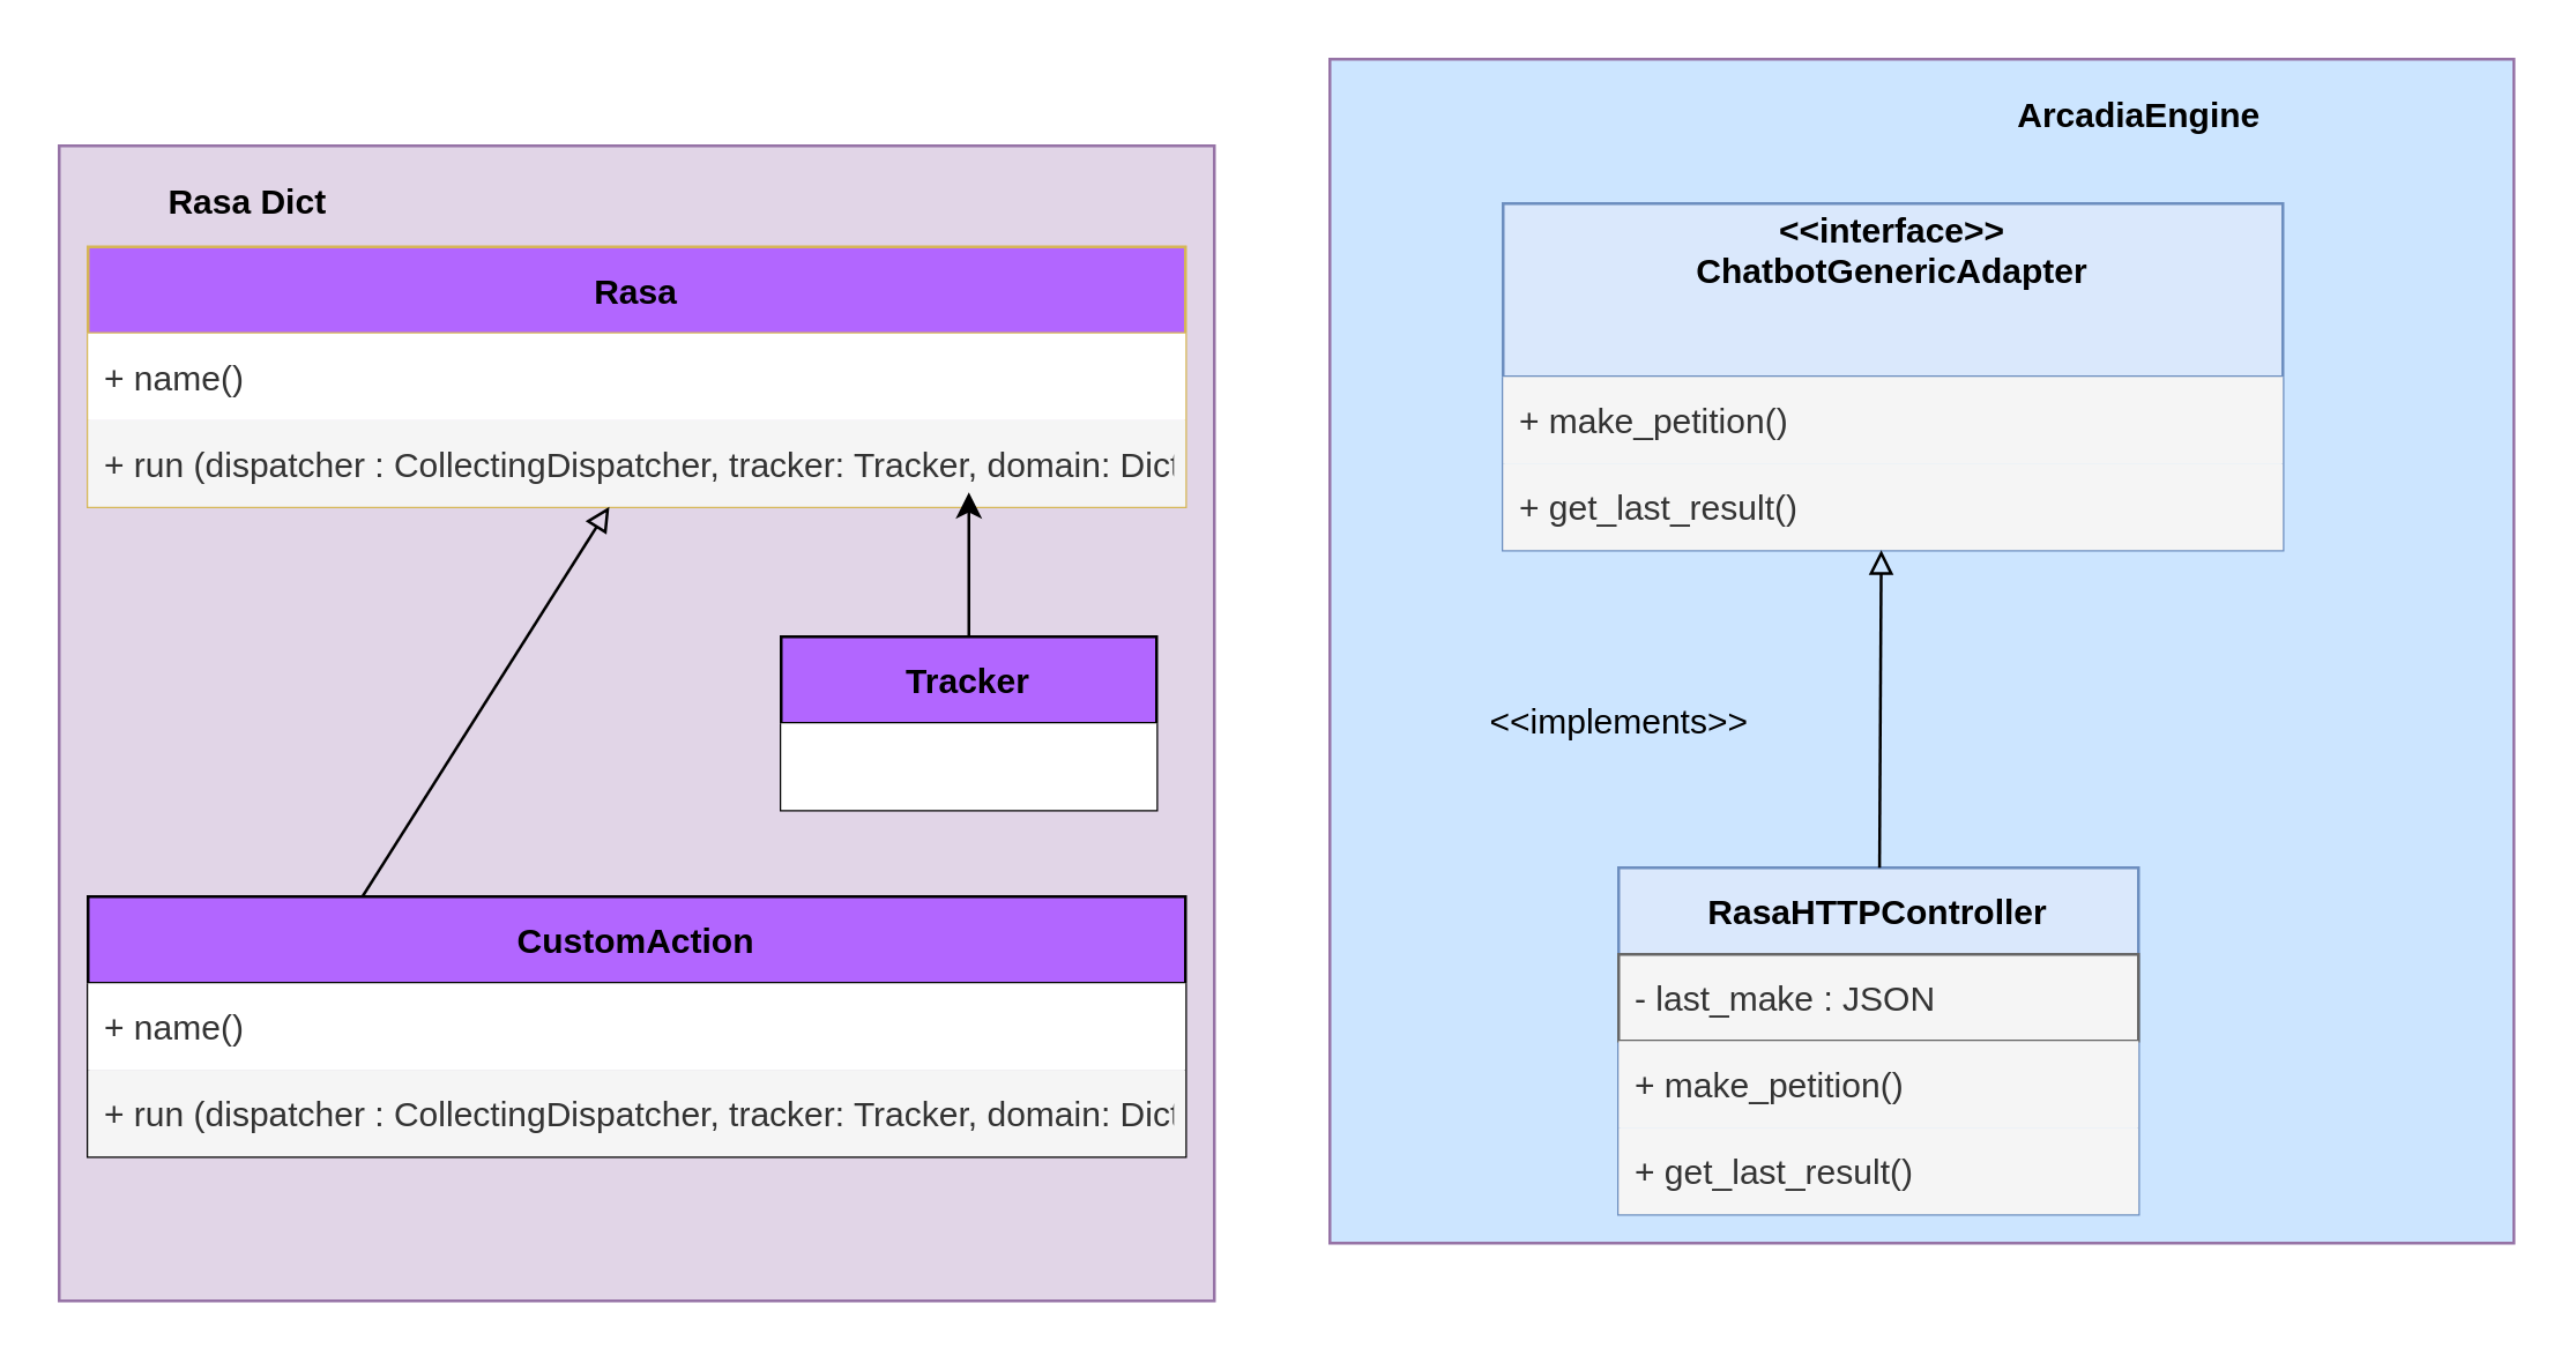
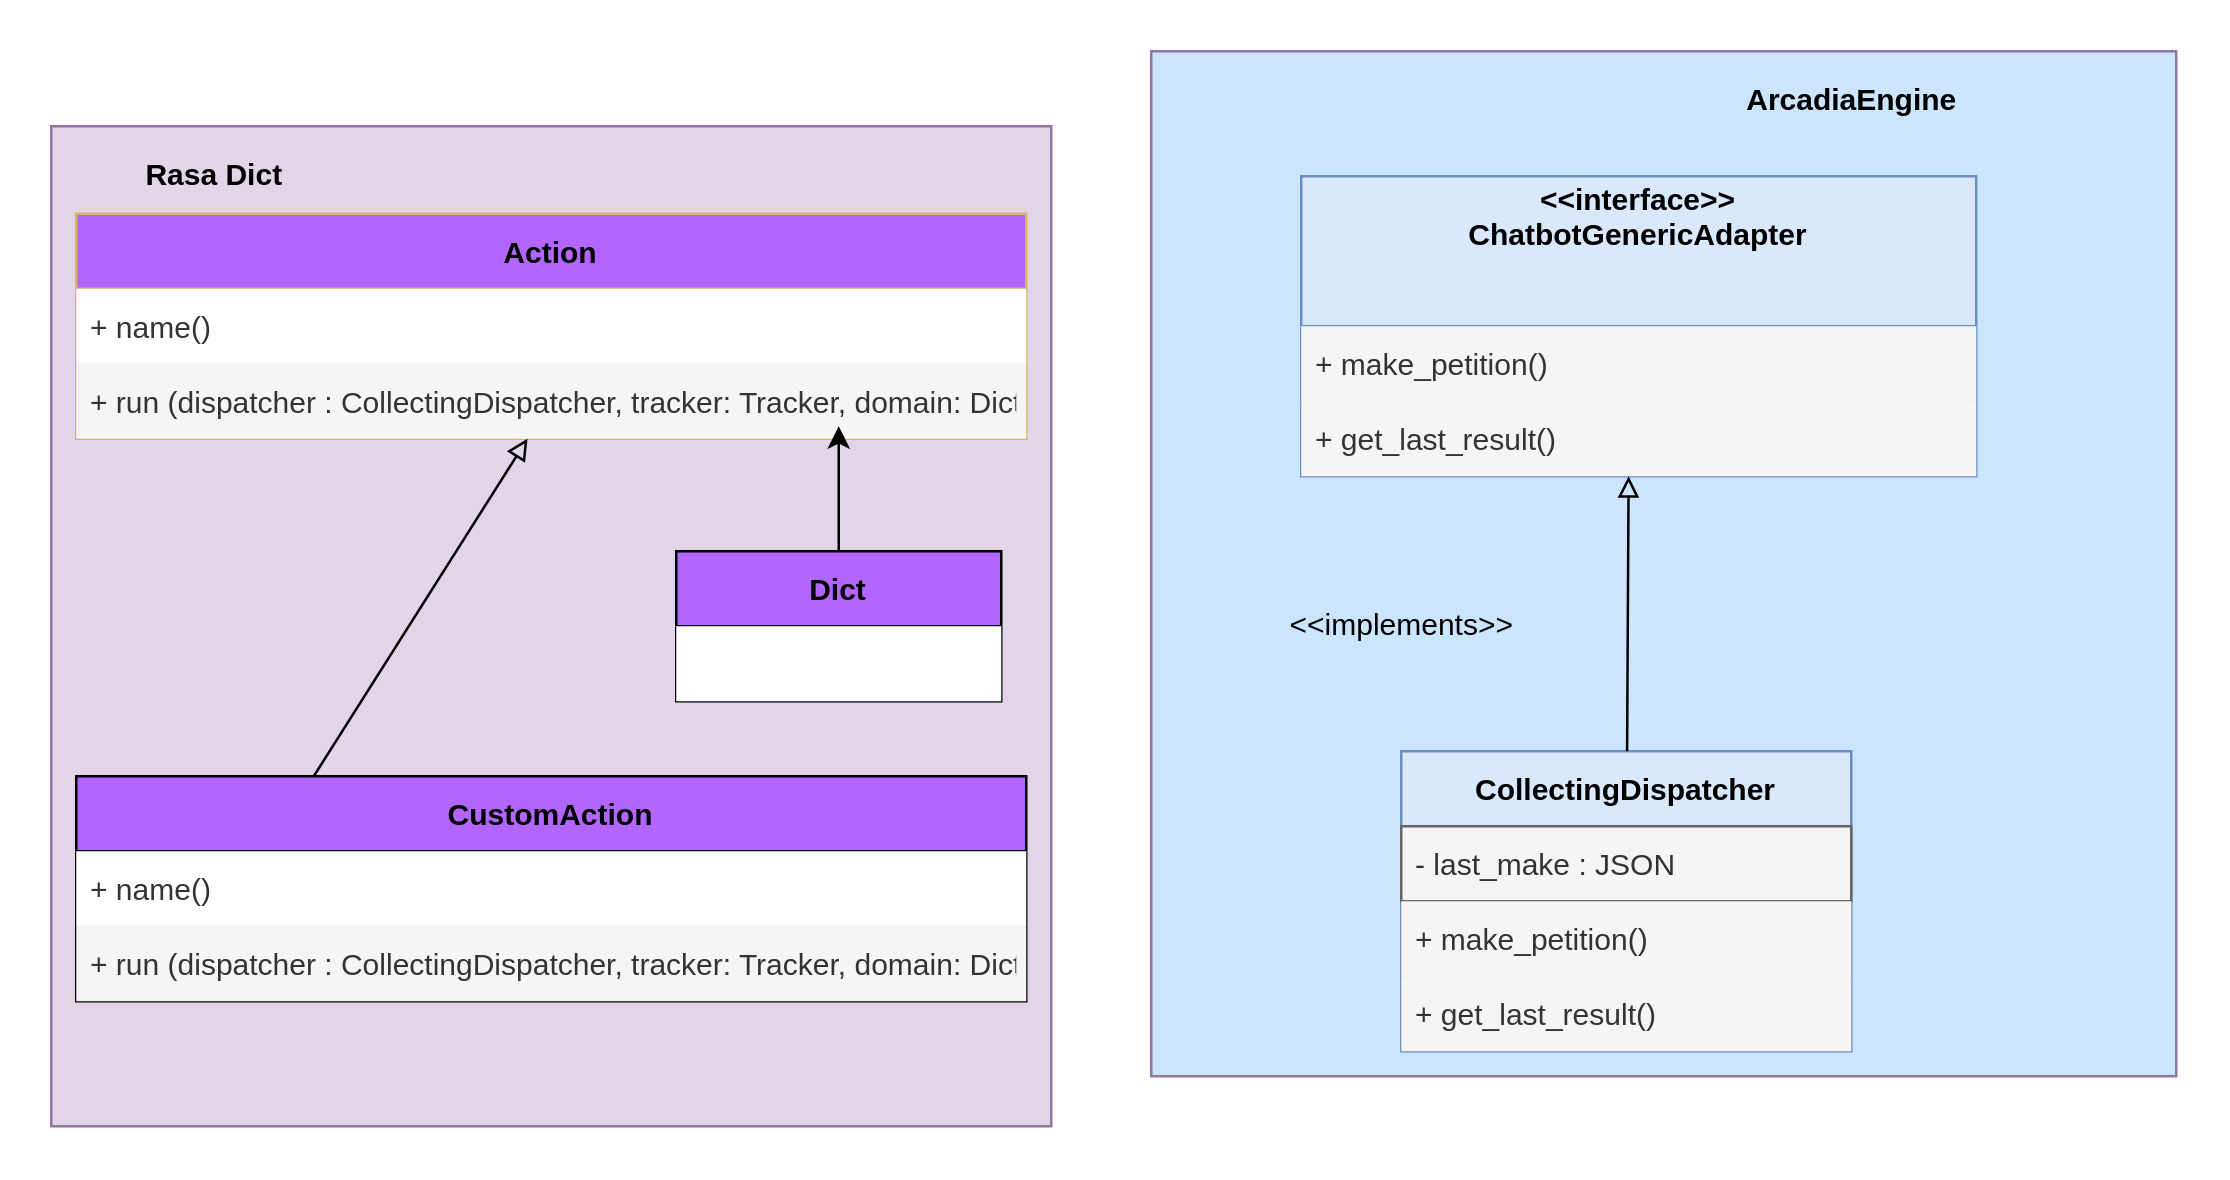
  <mxCell id="0" />
  <mxCell id="1" parent="0" />
  <mxCell id="2" value="" style="whiteSpace=wrap;html=1;aspect=fixed;strokeColor=#9673a6;fillColor=#CCE5FF;" parent="1" vertex="1"><mxGeometry x="460" y="20" width="410" height="410" as="geometry" /></mxCell>
  <mxCell id="3" value="" style="whiteSpace=wrap;html=1;aspect=fixed;strokeColor=#9673a6;fillColor=#e1d5e7;" parent="1" vertex="1"><mxGeometry x="20" y="50" width="400" height="400" as="geometry" /></mxCell>
  <mxCell id="4" value="&lt;&lt;interface&gt;&gt;&#10;ChatbotGenericAdapter&#10;&#10;" style="swimlane;fontStyle=1;childLayout=stackLayout;horizontal=1;startSize=60;horizontalStack=0;resizeParent=1;resizeParentMax=0;resizeLast=0;collapsible=1;marginBottom=0;fillColor=#dae8fc;strokeColor=#6c8ebf;" parent="1" vertex="1"><mxGeometry x="520" y="70" width="270" height="120" as="geometry" /></mxCell>
  <mxCell id="5" value="+ make_petition()" style="text;strokeColor=none;fillColor=#f5f5f5;align=left;verticalAlign=middle;spacingLeft=4;spacingRight=4;overflow=hidden;points=[[0,0.5],[1,0.5]];portConstraint=eastwest;rotatable=0;fontColor=#333333;" parent="4" vertex="1"><mxGeometry y="60" width="270" height="30" as="geometry" /></mxCell>
  <mxCell id="6" value="+ get_last_result()" style="text;align=left;verticalAlign=middle;spacingLeft=4;spacingRight=4;overflow=hidden;points=[[0,0.5],[1,0.5]];portConstraint=eastwest;rotatable=0;fillColor=#f5f5f5;fontColor=#333333;strokeColor=none;" parent="4" vertex="1"><mxGeometry y="90" width="270" height="30" as="geometry" /></mxCell>
- <mxCell id="7" value="RasaHTTPController" style="swimlane;fontStyle=1;childLayout=stackLayout;horizontal=1;startSize=30;horizontalStack=0;resizeParent=1;resizeParentMax=0;resizeLast=0;collapsible=1;marginBottom=0;fillColor=#dae8fc;strokeColor=#6c8ebf;" parent="1" vertex="1"><mxGeometry x="560" y="300" width="180" height="120" as="geometry" /></mxCell>
+ <mxCell id="7" value="CollectingDispatcher" style="swimlane;fontStyle=1;childLayout=stackLayout;horizontal=1;startSize=30;horizontalStack=0;resizeParent=1;resizeParentMax=0;resizeLast=0;collapsible=1;marginBottom=0;fillColor=#dae8fc;strokeColor=#6c8ebf;" parent="1" vertex="1"><mxGeometry x="560" y="300" width="180" height="120" as="geometry" /></mxCell>
  <mxCell id="8" value="- last_make : JSON" style="text;strokeColor=#666666;fillColor=#f5f5f5;align=left;verticalAlign=middle;spacingLeft=4;spacingRight=4;overflow=hidden;points=[[0,0.5],[1,0.5]];portConstraint=eastwest;rotatable=0;fontColor=#333333;" parent="7" vertex="1"><mxGeometry y="30" width="180" height="30" as="geometry" /></mxCell>
  <mxCell id="9" value="+ make_petition()" style="text;strokeColor=none;fillColor=#f5f5f5;align=left;verticalAlign=middle;spacingLeft=4;spacingRight=4;overflow=hidden;points=[[0,0.5],[1,0.5]];portConstraint=eastwest;rotatable=0;fontColor=#333333;" parent="7" vertex="1"><mxGeometry y="60" width="180" height="30" as="geometry" /></mxCell>
  <mxCell id="10" value="+ get_last_result()" style="text;strokeColor=none;fillColor=#f5f5f5;align=left;verticalAlign=middle;spacingLeft=4;spacingRight=4;overflow=hidden;points=[[0,0.5],[1,0.5]];portConstraint=eastwest;rotatable=0;fontColor=#333333;" parent="7" vertex="1"><mxGeometry y="90" width="180" height="30" as="geometry" /></mxCell>
  <mxCell id="11" value="" style="endArrow=block;html=1;rounded=0;entryX=0.485;entryY=1;entryDx=0;entryDy=0;entryPerimeter=0;endFill=0;" parent="1" source="7" target="6" edge="1"><mxGeometry width="50" height="50" relative="1" as="geometry"><mxPoint x="300" y="330" as="sourcePoint" /><mxPoint x="350" y="280" as="targetPoint" /></mxGeometry></mxCell>
  <mxCell id="12" value="&amp;lt;&amp;lt;implements&amp;gt;&amp;gt;" style="text;html=1;align=center;verticalAlign=middle;resizable=0;points=[];autosize=1;strokeColor=none;fillColor=none;" parent="1" vertex="1"><mxGeometry x="505" y="240" width="110" height="20" as="geometry" /></mxCell>
  <mxCell id="13" value="&lt;div&gt;&lt;b&gt;Rasa Dict&lt;/b&gt;&lt;/div&gt;" style="text;html=1;align=center;verticalAlign=middle;resizable=0;points=[];autosize=1;strokeColor=none;fillColor=none;" parent="1" vertex="1"><mxGeometry x="40" y="60" width="90" height="20" as="geometry" /></mxCell>
  <mxCell id="14" value="&lt;b&gt;ArcadiaEngine&lt;/b&gt;" style="text;html=1;align=center;verticalAlign=middle;resizable=0;points=[];autosize=1;strokeColor=none;fillColor=none;" parent="1" vertex="1"><mxGeometry x="690" y="30" width="100" height="20" as="geometry" /></mxCell>
- <mxCell id="15" value="Rasa" style="swimlane;fontStyle=1;childLayout=stackLayout;horizontal=1;startSize=30;horizontalStack=0;resizeParent=1;resizeParentMax=0;resizeLast=0;collapsible=1;marginBottom=0;fillColor=#B266FF;strokeColor=#d6b656;" parent="1" vertex="1"><mxGeometry x="30" y="85" width="380" height="90" as="geometry" /></mxCell>
+ <mxCell id="15" value="Action" style="swimlane;fontStyle=1;childLayout=stackLayout;horizontal=1;startSize=30;horizontalStack=0;resizeParent=1;resizeParentMax=0;resizeLast=0;collapsible=1;marginBottom=0;fillColor=#B266FF;strokeColor=#d6b656;" parent="1" vertex="1"><mxGeometry x="30" y="85" width="380" height="90" as="geometry" /></mxCell>
  <mxCell id="16" value="+ name()" style="text;strokeColor=none;fillColor=default;align=left;verticalAlign=middle;spacingLeft=4;spacingRight=4;overflow=hidden;points=[[0,0.5],[1,0.5]];portConstraint=eastwest;rotatable=0;fontColor=#333333;" parent="15" vertex="1"><mxGeometry y="30" width="380" height="30" as="geometry" /></mxCell>
  <mxCell id="17" value="+ run (dispatcher : CollectingDispatcher, tracker: Tracker, domain: Dict)" style="text;strokeColor=none;fillColor=#f5f5f5;align=left;verticalAlign=middle;spacingLeft=4;spacingRight=4;overflow=hidden;points=[[0,0.5],[1,0.5]];portConstraint=eastwest;rotatable=0;fontColor=#333333;" parent="15" vertex="1"><mxGeometry y="60" width="380" height="30" as="geometry" /></mxCell>
- <mxCell id="18" value="Tracker" style="swimlane;fontStyle=1;childLayout=stackLayout;horizontal=1;startSize=30;horizontalStack=0;resizeParent=1;resizeParentMax=0;resizeLast=0;collapsible=1;marginBottom=0;fillColor=#B266FF;" parent="1" vertex="1"><mxGeometry x="270" y="220" width="130" height="60" as="geometry" /></mxCell>
+ <mxCell id="18" value="Dict" style="swimlane;fontStyle=1;childLayout=stackLayout;horizontal=1;startSize=30;horizontalStack=0;resizeParent=1;resizeParentMax=0;resizeLast=0;collapsible=1;marginBottom=0;fillColor=#B266FF;" parent="1" vertex="1"><mxGeometry x="270" y="220" width="130" height="60" as="geometry" /></mxCell>
  <mxCell id="19" value="" style="text;strokeColor=none;fillColor=default;align=left;verticalAlign=middle;spacingLeft=4;spacingRight=4;overflow=hidden;points=[[0,0.5],[1,0.5]];portConstraint=eastwest;rotatable=0;fontColor=#333333;" parent="18" vertex="1"><mxGeometry y="30" width="130" height="30" as="geometry" /></mxCell>
  <mxCell id="20" value="" style="endArrow=classic;html=1;rounded=0;exitX=0.5;exitY=0;exitDx=0;exitDy=0;" parent="1" source="18" edge="1"><mxGeometry width="50" height="50" relative="1" as="geometry"><mxPoint x="350" y="330" as="sourcePoint" /><mxPoint x="335" y="170" as="targetPoint" /></mxGeometry></mxCell>
  <mxCell id="21" value="CustomAction" style="swimlane;fontStyle=1;childLayout=stackLayout;horizontal=1;startSize=30;horizontalStack=0;resizeParent=1;resizeParentMax=0;resizeLast=0;collapsible=1;marginBottom=0;fillColor=#B266FF;" parent="1" vertex="1"><mxGeometry x="30" y="310" width="380" height="90" as="geometry" /></mxCell>
  <mxCell id="22" value="+ name()" style="text;strokeColor=none;fillColor=default;align=left;verticalAlign=middle;spacingLeft=4;spacingRight=4;overflow=hidden;points=[[0,0.5],[1,0.5]];portConstraint=eastwest;rotatable=0;fontColor=#333333;" parent="21" vertex="1"><mxGeometry y="30" width="380" height="30" as="geometry" /></mxCell>
  <mxCell id="23" value="+ run (dispatcher : CollectingDispatcher, tracker: Tracker, domain: Dict)" style="text;strokeColor=none;fillColor=#f5f5f5;align=left;verticalAlign=middle;spacingLeft=4;spacingRight=4;overflow=hidden;points=[[0,0.5],[1,0.5]];portConstraint=eastwest;rotatable=0;fontColor=#333333;" parent="21" vertex="1"><mxGeometry y="60" width="380" height="30" as="geometry" /></mxCell>
  <mxCell id="24" value="" style="endArrow=block;html=1;rounded=0;exitX=0.25;exitY=0;exitDx=0;exitDy=0;endFill=0;" parent="1" source="21" target="17" edge="1"><mxGeometry width="50" height="50" relative="1" as="geometry"><mxPoint x="350" y="330" as="sourcePoint" /><mxPoint x="120" y="180" as="targetPoint" /></mxGeometry></mxCell>
